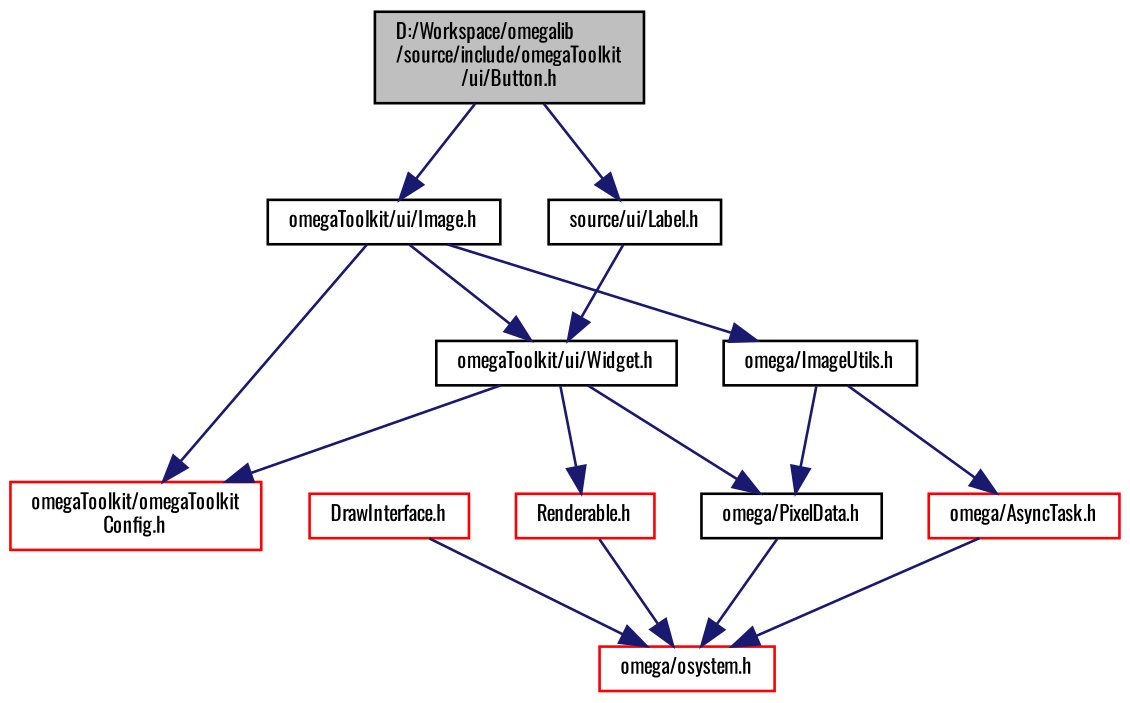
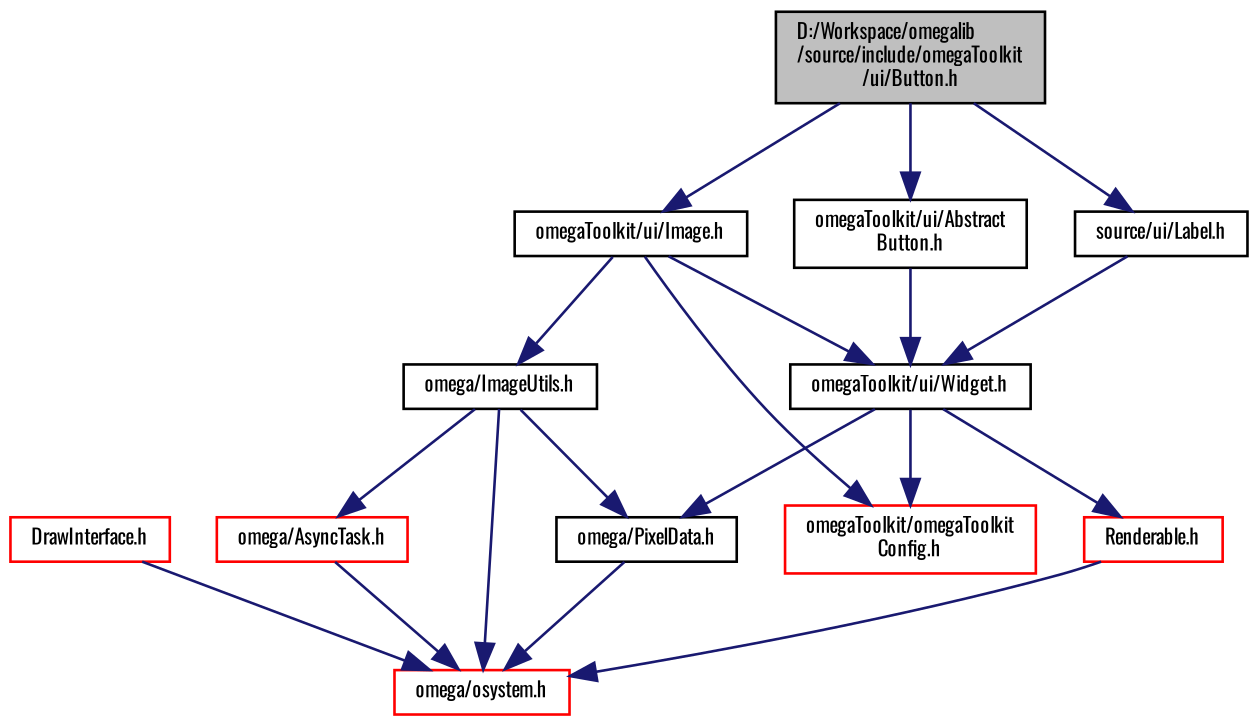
  digraph {
    fontname=Oswald
    node [color=black fontname=Oswald fontsize=8 shape=record]
    edge [color=midnightblue fontname=Oswald fontsize=8 labelfontname="FreeSans.ttf" labelfontsize=8 style=solid]
    n1 [fillcolor=grey75 fontcolor=black height=0.2 label="D:/Workspace/omegalib\l/source/include/omegaToolkit\l/ui/Button.h" style=filled width=0.4]
+   n2 [height=0.2 label="omegaToolkit/ui/Abstract\lButton.h" width=0.4]
    n3 [height=0.2 label="source/ui/Label.h" width=0.4]
    n4 [height=0.2 label="omegaToolkit/ui/Image.h" width=0.4]
    n5 [height=0.2 label="omegaToolkit/ui/Widget.h" width=0.4]
    n6 [color=red height=0.2 label="omegaToolkit/omegaToolkit\lConfig.h" width=0.4]
    n7 [height=0.2 label="omega/ImageUtils.h" width=0.4]
    n8 [color=red height=0.2 label="Renderable.h" width=0.4]
    n9 [height=0.2 label="omega/PixelData.h" width=0.4]
    n10 [color=red height=0.2 label="DrawInterface.h" width=0.4]
    n11 [color=red height=0.2 label="omega/osystem.h" width=0.4]
    n12 [color=red height=0.2 label="omega/AsyncTask.h" width=0.4]
+   n1 -> n2
    n1 -> n3
    n1 -> n4
+   n2 -> n5
    n3 -> n5
    n4 -> n5
    n4 -> n6
    n4 -> n7
    n5 -> n6
    n5 -> n8
    n5 -> n9
    n7 -> n9
+   n7 -> n11
    n7 -> n12
    n8 -> n11
    n9 -> n11
    n10 -> n11
    n12 -> n11
  }
